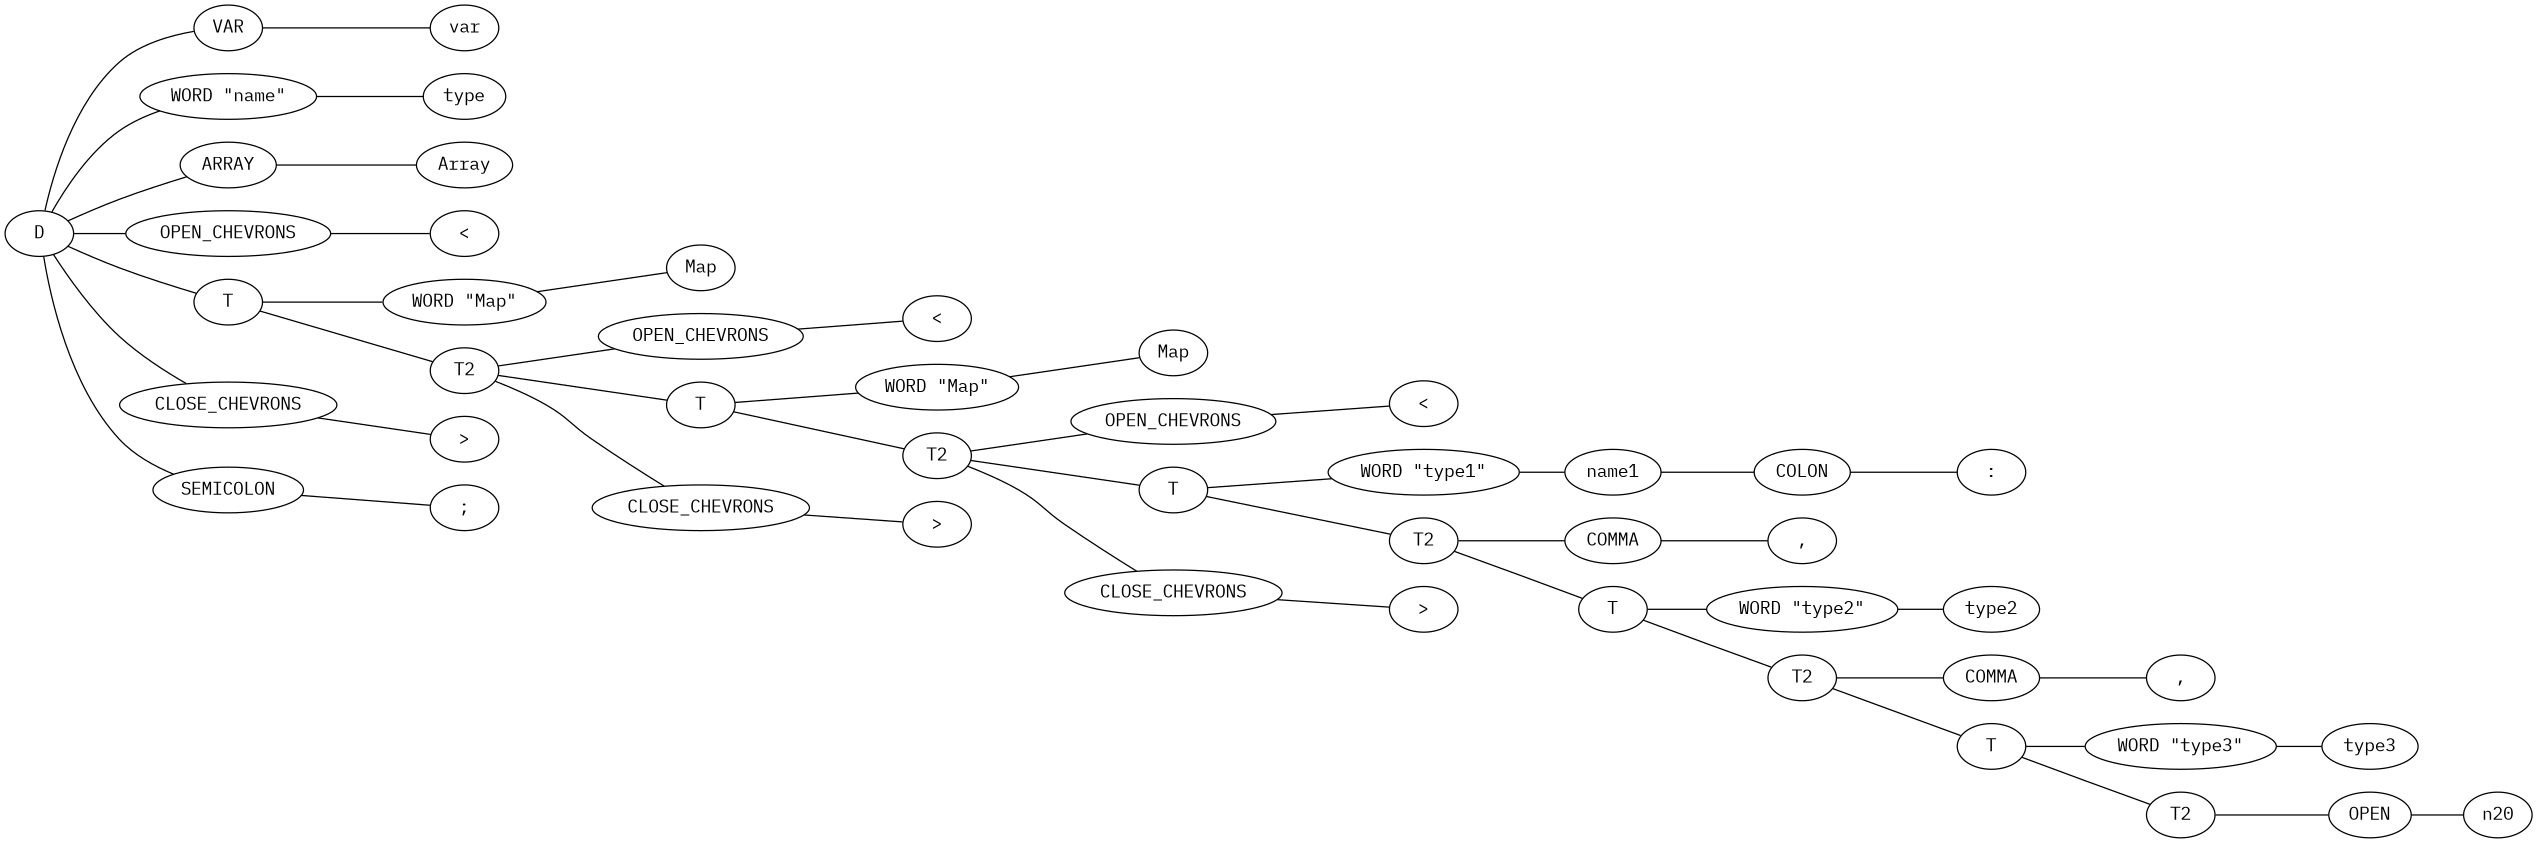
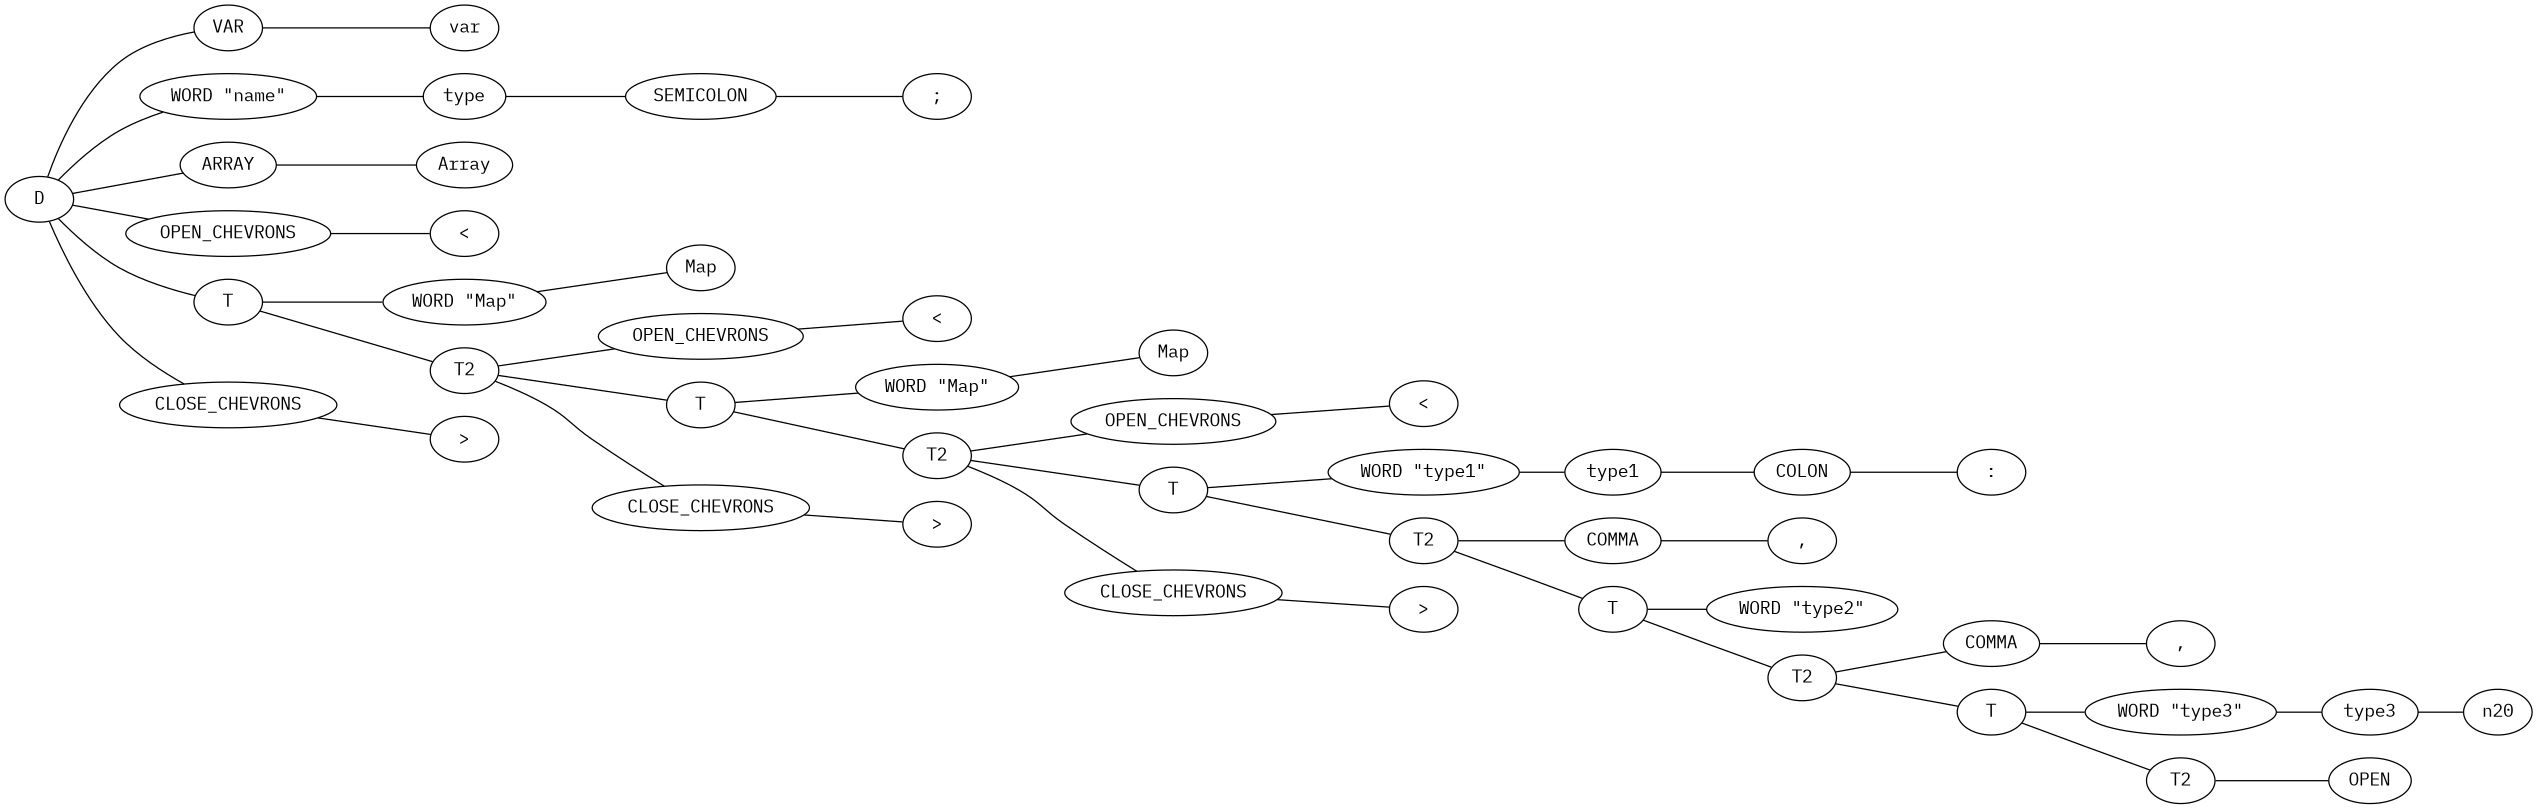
  graph {
    fontname="IBM Plex Mono"
    rankdir=LR
    node [fontname="IBM Plex Mono"]
    edge [fontname="IBM Plex Mono"]
    n0 [label=D]
    n47 [label=VAR]
    n45 [label="WORD \"name\""]
    n41 [label=ARRAY]
    n39 [label=OPEN_CHEVRONS]
    n5 [label=T]
    n3 [label=CLOSE_CHEVRONS]
    n1 [label=SEMICOLON]
    n48 [label=var]
    n46 [label=type]
    n43 [label=COLON]
    n44 [label=":"]
    n42 [label=Array]
    n40 [label="<"]
    n37 [label="WORD \"Map\""]
    n6 [label=T2]
    n4 [label=">"]
    n2 [label=";"]
    n38 [label=Map]
    n35 [label=OPEN_CHEVRONS]
    n9 [label=T]
    n7 [label=CLOSE_CHEVRONS]
    n36 [label="<"]
    n33 [label="WORD \"Map\""]
    n10 [label=T2]
    n8 [label=">"]
    n34 [label=Map]
    n31 [label=OPEN_CHEVRONS]
    n13 [label=T]
    n11 [label=CLOSE_CHEVRONS]
    n32 [label="<"]
    n29 [label="WORD \"type1\""]
    n14 [label=T2]
    n12 [label=">"]
-   n30 [label=name1]
+   n30 [label=type1]
    n27 [label=COMMA]
    n15 [label=T]
    n28 [label=","]
    n25 [label="WORD \"type2\""]
    n16 [label=T2]
-   n26 [label=type2]
    n23 [label=COMMA]
    n17 [label=T]
    n24 [label=","]
    n21 [label="WORD \"type3\""]
    n18 [label=T2]
    n22 [label=type3]
    n19 [label=OPEN]
    n20
    n0 -- n47
    n0 -- n45
    n0 -- n41
    n0 -- n39
    n0 -- n5
    n0 -- n3
-   n0 -- n1
+   n46 -- n1
    n47 -- n48
    n45 -- n46
    n41 -- n42
    n39 -- n40
    n5 -- n37
    n5 -- n6
    n3 -- n4
    n1 -- n2
    n43 -- n44
    n37 -- n38
    n6 -- n35
    n6 -- n9
    n6 -- n7
    n35 -- n36
    n9 -- n33
    n9 -- n10
    n7 -- n8
    n33 -- n34
    n10 -- n31
    n10 -- n13
    n10 -- n11
    n31 -- n32
    n13 -- n29
    n13 -- n14
    n11 -- n12
    n29 -- n30
    n14 -- n27
    n14 -- n15
    n30 -- n43
    n27 -- n28
    n15 -- n25
    n15 -- n16
-   n25 -- n26
    n16 -- n23
    n16 -- n17
    n23 -- n24
    n17 -- n21
    n17 -- n18
    n21 -- n22
    n18 -- n19
-   n19 -- n20
+   n22 -- n20
  }
